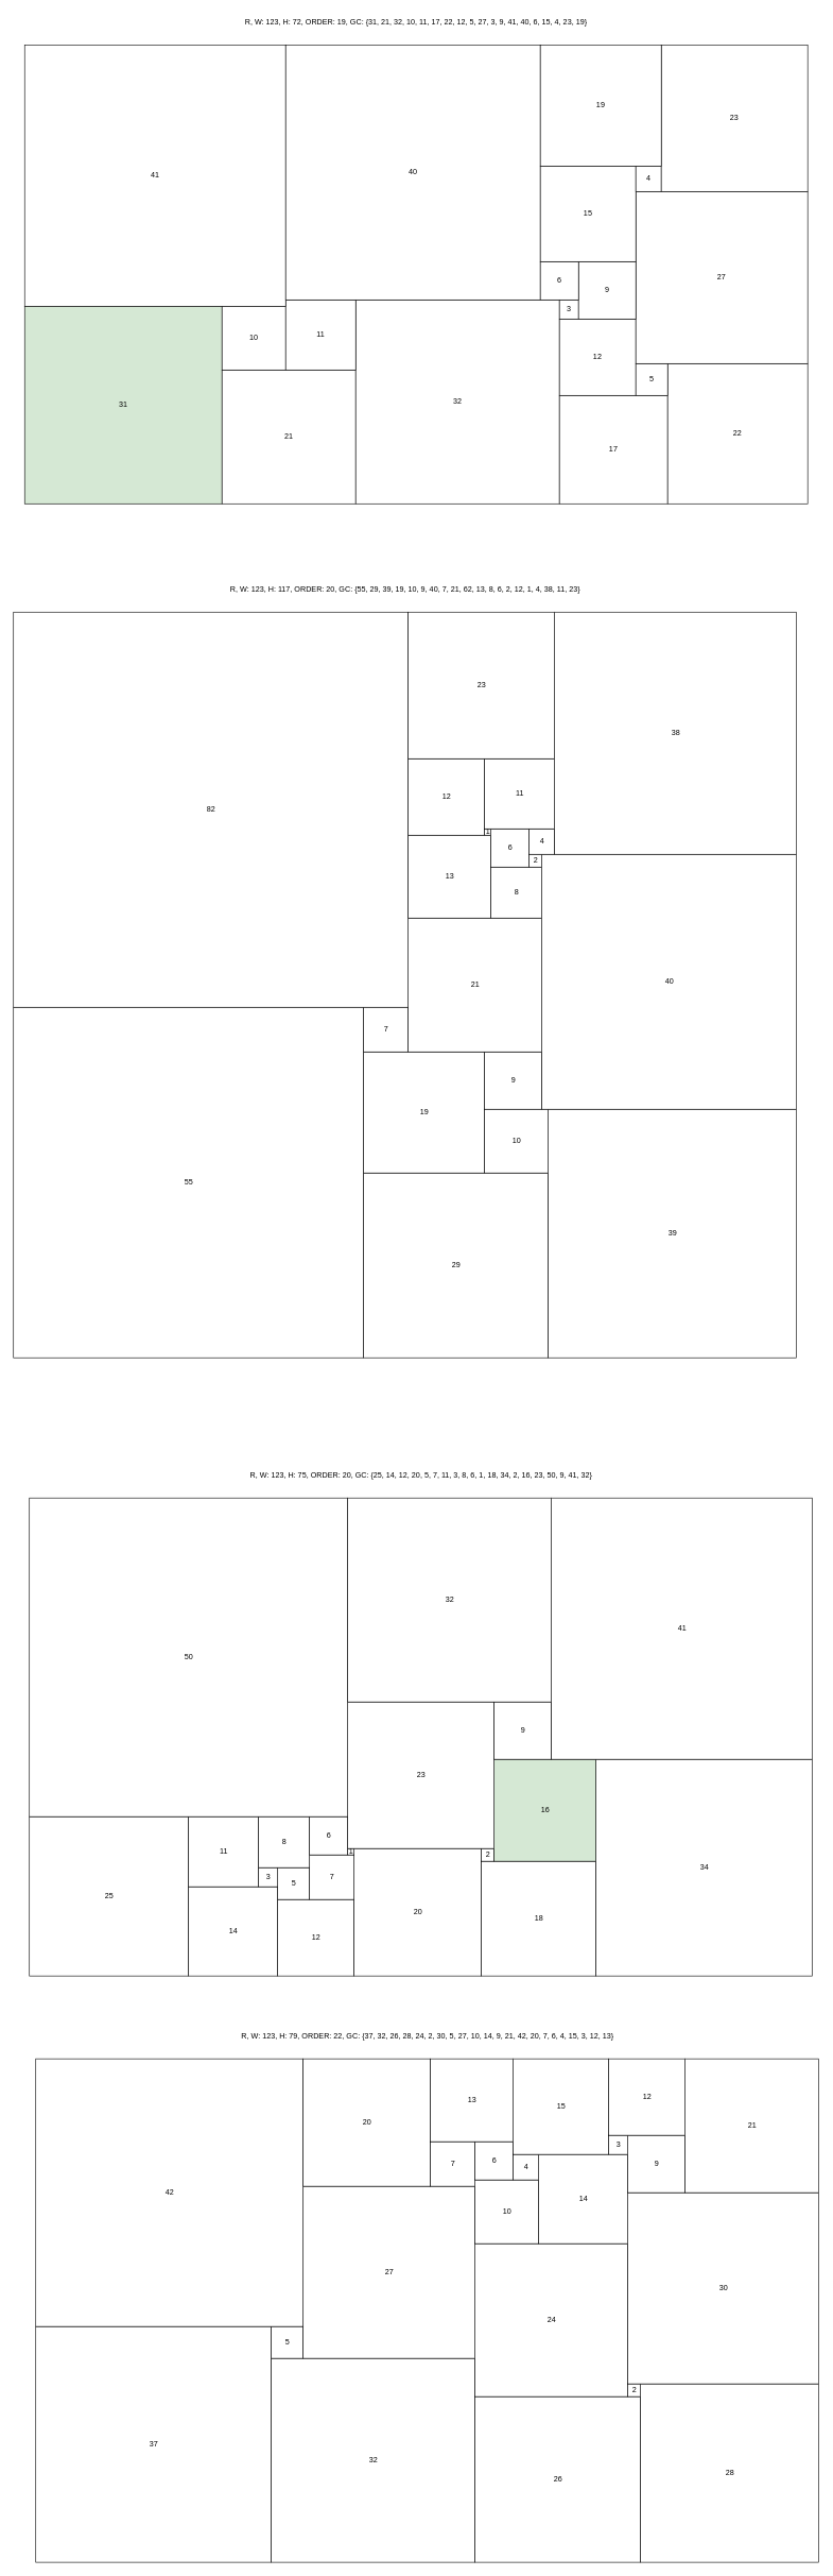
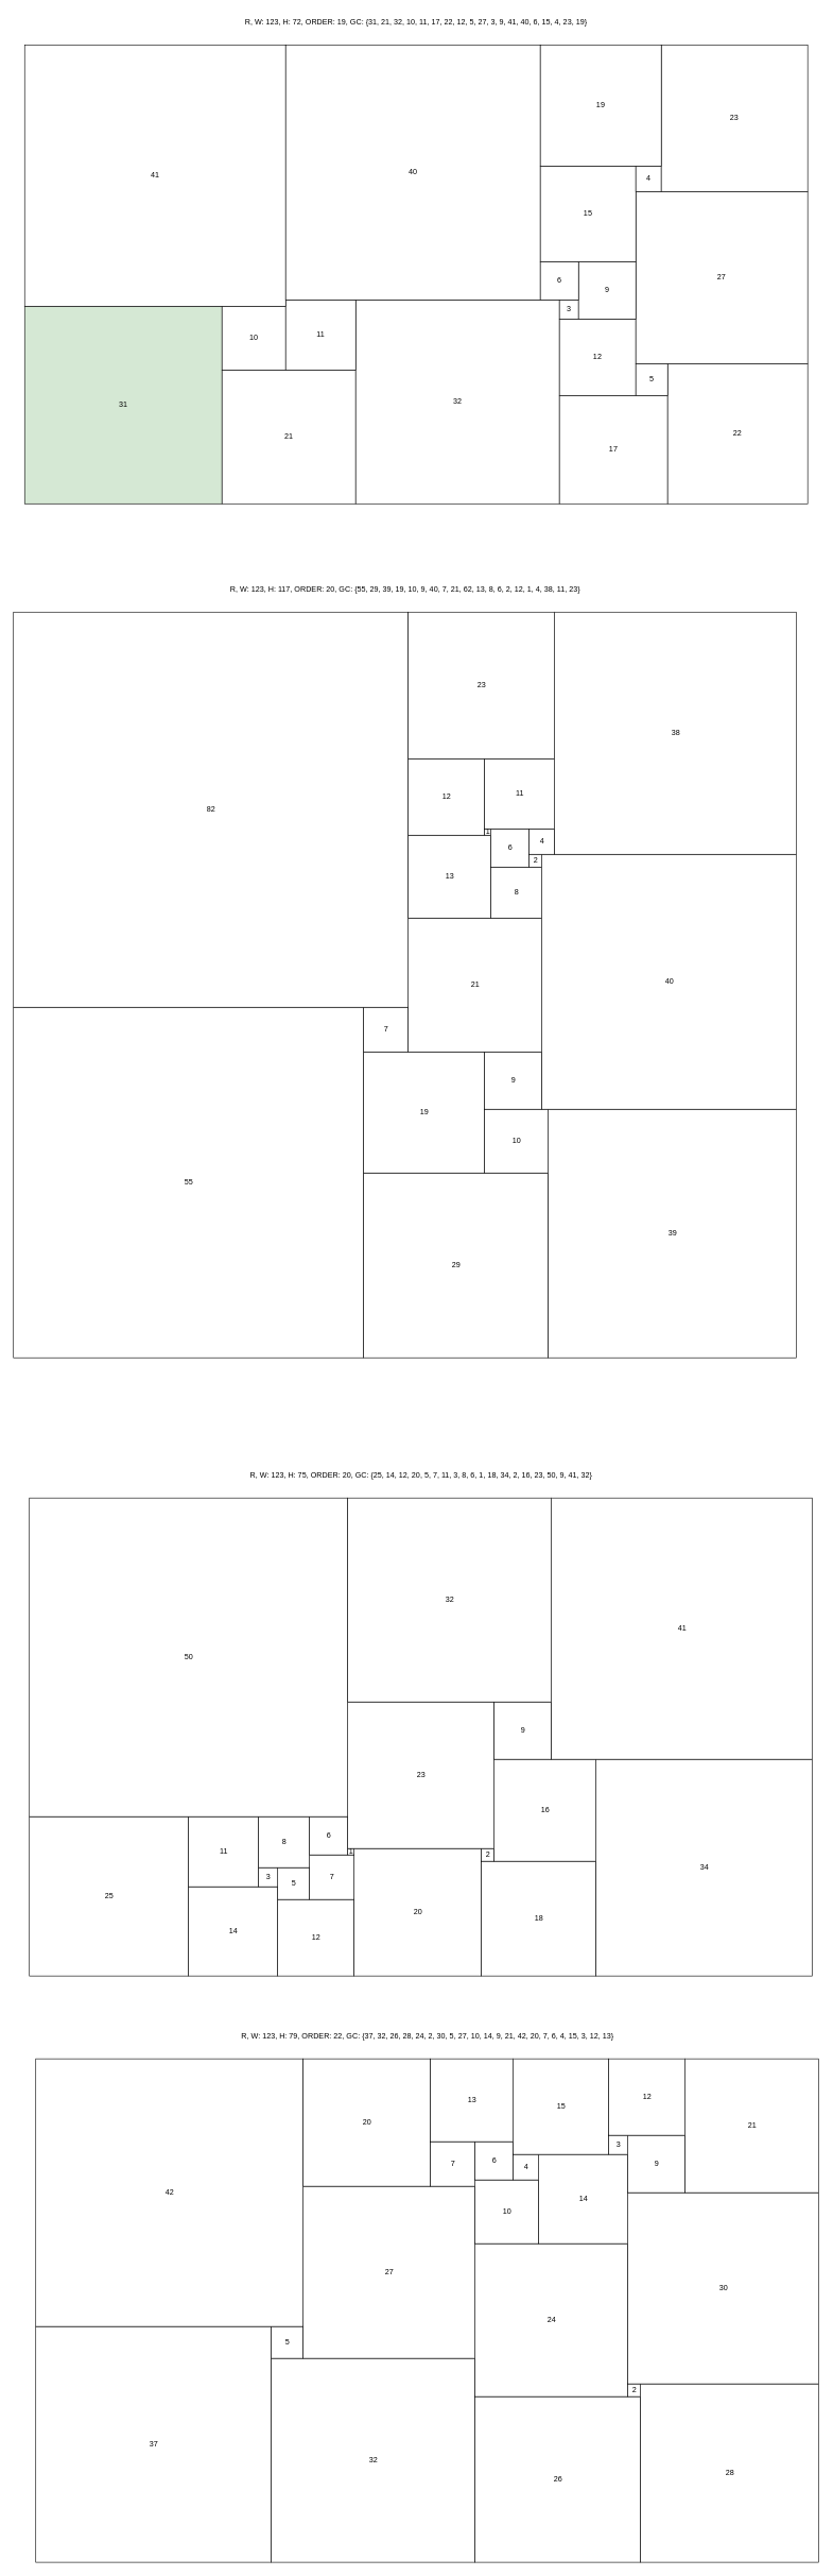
  <mxCell id="0" />
  <mxCell id="1" parent="0" />
  <mxCell id="2" value="R, W: 123, H: 72, ORDER: 19, GC: {31, 21, 32, 10, 11, 17, 22, 12, 5, 27, 3, 9, 41, 40, 6, 15, 4, 23, 19} " style="text;html=1;strokeColor=none;fillColor=none;align=center;verticalAlign=middle;whiteSpace=wrap;rounded=0;flipV=1;" parent="1" vertex="1"><mxGeometry x="38" width="1230" height="30" as="geometry" y="20" /></mxCell>
  <mxCell id="3" value="R, W: 123, H: 117, ORDER: 20, GC: {55, 29, 39, 19, 10, 9, 40, 7, 21, 62, 13, 8, 6, 2, 12, 1, 4, 38, 11, 23} " style="text;html=1;strokeColor=none;fillColor=none;align=center;verticalAlign=middle;whiteSpace=wrap;rounded=0;flipV=1;" parent="1" vertex="1"><mxGeometry x="20.5" y="910" width="1230" height="30" as="geometry" /></mxCell>
  <mxCell id="4" value="R, W: 123, H: 75, ORDER: 20, GC: {25, 14, 12, 20, 5, 7, 11, 3, 8, 6, 1, 18, 34, 2, 16, 23, 50, 9, 41, 32} " style="text;html=1;strokeColor=none;fillColor=none;align=center;verticalAlign=middle;whiteSpace=wrap;rounded=0;flipV=1;" parent="1" vertex="1"><mxGeometry x="45.5" y="2300" width="1230" height="30" as="geometry" /></mxCell>
  <mxCell id="5" value="R, W: 123, H: 79, ORDER: 22, GC: {37, 32, 26, 28, 24, 2, 30, 5, 27, 10, 14, 9, 21, 42, 20, 7, 6, 4, 15, 3, 12, 13} " style="text;html=1;strokeColor=none;fillColor=none;align=center;verticalAlign=middle;whiteSpace=wrap;rounded=0;flipV=1;" parent="1" vertex="1"><mxGeometry x="55.5" y="3180" width="1230" height="30" as="geometry" /></mxCell>
  <mxCell id="6" value="" style="group;flipV=1;" vertex="1" connectable="0" parent="1"><mxGeometry x="38" y="70" width="1230" height="720" as="geometry" /></mxCell>
  <mxCell id="7" value="31" style="rounded=0;whiteSpace=wrap;html=1;fillColor=#d5e8d4;" parent="6" vertex="1"><mxGeometry y="410" width="310" height="310" as="geometry" /></mxCell>
  <mxCell id="8" value="21" style="rounded=0;whiteSpace=wrap;html=1;" parent="6" vertex="1"><mxGeometry x="310" y="510" width="210" height="210" as="geometry" /></mxCell>
  <mxCell id="9" value="32" style="rounded=0;whiteSpace=wrap;html=1;" parent="6" vertex="1"><mxGeometry x="520" y="400" width="320" height="320" as="geometry" /></mxCell>
  <mxCell id="10" value="10" style="rounded=0;whiteSpace=wrap;html=1;" parent="6" vertex="1"><mxGeometry x="310" y="410" width="100" height="100" as="geometry" /></mxCell>
  <mxCell id="11" value="11" style="rounded=0;whiteSpace=wrap;html=1;" parent="6" vertex="1"><mxGeometry x="410" y="400" width="110" height="110" as="geometry" /></mxCell>
  <mxCell id="12" value="17" style="rounded=0;whiteSpace=wrap;html=1;" parent="6" vertex="1"><mxGeometry x="840" y="550" width="170" height="170" as="geometry" /></mxCell>
  <mxCell id="13" value="22" style="rounded=0;whiteSpace=wrap;html=1;" parent="6" vertex="1"><mxGeometry x="1010" y="500" width="220" height="220" as="geometry" /></mxCell>
  <mxCell id="14" value="12" style="rounded=0;whiteSpace=wrap;html=1;" parent="6" vertex="1"><mxGeometry x="840" y="430" width="120" height="120" as="geometry" /></mxCell>
  <mxCell id="15" value="5" style="rounded=0;whiteSpace=wrap;html=1;" parent="6" vertex="1"><mxGeometry x="960" y="500" width="50" height="50" as="geometry" /></mxCell>
  <mxCell id="16" value="27" style="rounded=0;whiteSpace=wrap;html=1;" parent="6" vertex="1"><mxGeometry x="960" y="230" width="270" height="270" as="geometry" /></mxCell>
  <mxCell id="17" value="3" style="rounded=0;whiteSpace=wrap;html=1;" parent="6" vertex="1"><mxGeometry x="840" y="400" width="30" height="30" as="geometry" /></mxCell>
  <mxCell id="18" value="9" style="rounded=0;whiteSpace=wrap;html=1;" parent="6" vertex="1"><mxGeometry x="870" y="340" width="90" height="90" as="geometry" /></mxCell>
  <mxCell id="19" value="41" style="rounded=0;whiteSpace=wrap;html=1;" parent="6" vertex="1"><mxGeometry width="410" height="410" as="geometry" /></mxCell>
  <mxCell id="20" value="40" style="rounded=0;whiteSpace=wrap;html=1;" parent="6" vertex="1"><mxGeometry x="410" width="400" height="400" as="geometry" /></mxCell>
  <mxCell id="21" value="6" style="rounded=0;whiteSpace=wrap;html=1;" parent="6" vertex="1"><mxGeometry x="810" y="340" width="60" height="60" as="geometry" /></mxCell>
  <mxCell id="22" value="15" style="rounded=0;whiteSpace=wrap;html=1;" parent="6" vertex="1"><mxGeometry x="810" y="190" width="150" height="150" as="geometry" /></mxCell>
  <mxCell id="23" value="4" style="rounded=0;whiteSpace=wrap;html=1;" parent="6" vertex="1"><mxGeometry x="960" y="190" width="40" height="40" as="geometry" /></mxCell>
  <mxCell id="24" value="23" style="rounded=0;whiteSpace=wrap;html=1;" parent="6" vertex="1"><mxGeometry x="1000" width="230" height="230" as="geometry" /></mxCell>
  <mxCell id="25" value="19" style="rounded=0;whiteSpace=wrap;html=1;" parent="6" vertex="1"><mxGeometry x="810" width="190" height="190" as="geometry" /></mxCell>
  <mxCell id="26" value="" style="group;flipV=1;" vertex="1" connectable="0" parent="1"><mxGeometry x="20.5" y="960" width="1230" height="1170" as="geometry" /></mxCell>
  <mxCell id="27" value="55" style="rounded=0;whiteSpace=wrap;html=1;" parent="26" vertex="1"><mxGeometry y="620" width="550" height="550" as="geometry" /></mxCell>
  <mxCell id="28" value="29" style="rounded=0;whiteSpace=wrap;html=1;" parent="26" vertex="1"><mxGeometry x="550" y="880" width="290" height="290" as="geometry" /></mxCell>
  <mxCell id="29" value="39" style="rounded=0;whiteSpace=wrap;html=1;" parent="26" vertex="1"><mxGeometry x="840" y="780" width="390" height="390" as="geometry" /></mxCell>
  <mxCell id="30" value="19" style="rounded=0;whiteSpace=wrap;html=1;" parent="26" vertex="1"><mxGeometry x="550" y="690" width="190" height="190" as="geometry" /></mxCell>
  <mxCell id="31" value="10" style="rounded=0;whiteSpace=wrap;html=1;" parent="26" vertex="1"><mxGeometry x="740" y="780" width="100" height="100" as="geometry" /></mxCell>
  <mxCell id="32" value="9" style="rounded=0;whiteSpace=wrap;html=1;" parent="26" vertex="1"><mxGeometry x="740" y="690" width="90" height="90" as="geometry" /></mxCell>
  <mxCell id="33" value="40" style="rounded=0;whiteSpace=wrap;html=1;" parent="26" vertex="1"><mxGeometry x="830" y="380" width="400" height="400" as="geometry" /></mxCell>
  <mxCell id="34" value="7" style="rounded=0;whiteSpace=wrap;html=1;" parent="26" vertex="1"><mxGeometry x="550" y="620" width="70" height="70" as="geometry" /></mxCell>
  <mxCell id="35" value="21" style="rounded=0;whiteSpace=wrap;html=1;" parent="26" vertex="1"><mxGeometry x="620" y="480" width="210" height="210" as="geometry" /></mxCell>
  <mxCell id="36" value="82" style="rounded=0;whiteSpace=wrap;html=1;" parent="26" vertex="1"><mxGeometry width="620" height="620" as="geometry" /></mxCell>
  <mxCell id="37" value="13" style="rounded=0;whiteSpace=wrap;html=1;" parent="26" vertex="1"><mxGeometry x="620" y="350" width="130" height="130" as="geometry" /></mxCell>
  <mxCell id="38" value="8" style="rounded=0;whiteSpace=wrap;html=1;" parent="26" vertex="1"><mxGeometry x="750" y="400" width="80" height="80" as="geometry" /></mxCell>
  <mxCell id="39" value="6" style="rounded=0;whiteSpace=wrap;html=1;" parent="26" vertex="1"><mxGeometry x="750" y="340" width="60" height="60" as="geometry" /></mxCell>
  <mxCell id="40" value="2" style="rounded=0;whiteSpace=wrap;html=1;" parent="26" vertex="1"><mxGeometry x="810" y="380" width="20" height="20" as="geometry" /></mxCell>
  <mxCell id="41" value="12" style="rounded=0;whiteSpace=wrap;html=1;" parent="26" vertex="1"><mxGeometry x="620" y="230" width="120" height="120" as="geometry" /></mxCell>
  <mxCell id="42" value="1" style="rounded=0;whiteSpace=wrap;html=1;" parent="26" vertex="1"><mxGeometry x="740" y="340" width="10" height="10" as="geometry" /></mxCell>
  <mxCell id="43" value="4" style="rounded=0;whiteSpace=wrap;html=1;" parent="26" vertex="1"><mxGeometry x="810" y="340" width="40" height="40" as="geometry" /></mxCell>
  <mxCell id="44" value="38" style="rounded=0;whiteSpace=wrap;html=1;" parent="26" vertex="1"><mxGeometry x="850" width="380" height="380" as="geometry" /></mxCell>
  <mxCell id="45" value="11" style="rounded=0;whiteSpace=wrap;html=1;" parent="26" vertex="1"><mxGeometry x="740" y="230" width="110" height="110" as="geometry" /></mxCell>
  <mxCell id="46" value="23" style="rounded=0;whiteSpace=wrap;html=1;" parent="26" vertex="1"><mxGeometry x="620" width="230" height="230" as="geometry" /></mxCell>
  <mxCell id="47" value="" style="group;flipV=1;" vertex="1" connectable="0" parent="1"><mxGeometry x="45.5" y="2350" width="1230" height="750" as="geometry" /></mxCell>
  <mxCell id="48" value="25" style="rounded=0;whiteSpace=wrap;html=1;" parent="47" vertex="1"><mxGeometry y="500" width="250" height="250" as="geometry" /></mxCell>
  <mxCell id="49" value="14" style="rounded=0;whiteSpace=wrap;html=1;" parent="47" vertex="1"><mxGeometry x="250" y="610" width="140" height="140" as="geometry" /></mxCell>
  <mxCell id="50" value="12" style="rounded=0;whiteSpace=wrap;html=1;" parent="47" vertex="1"><mxGeometry x="390" y="630" width="120" height="120" as="geometry" /></mxCell>
  <mxCell id="51" value="20" style="rounded=0;whiteSpace=wrap;html=1;" parent="47" vertex="1"><mxGeometry x="510" y="550" width="200" height="200" as="geometry" /></mxCell>
  <mxCell id="52" value="5" style="rounded=0;whiteSpace=wrap;html=1;" parent="47" vertex="1"><mxGeometry x="390" y="580" width="50" height="50" as="geometry" /></mxCell>
  <mxCell id="53" value="7" style="rounded=0;whiteSpace=wrap;html=1;" parent="47" vertex="1"><mxGeometry x="440" y="560" width="70" height="70" as="geometry" /></mxCell>
  <mxCell id="54" value="11" style="rounded=0;whiteSpace=wrap;html=1;" parent="47" vertex="1"><mxGeometry x="250" y="500" width="110" height="110" as="geometry" /></mxCell>
  <mxCell id="55" value="3" style="rounded=0;whiteSpace=wrap;html=1;" parent="47" vertex="1"><mxGeometry x="360" y="580" width="30" height="30" as="geometry" /></mxCell>
  <mxCell id="56" value="8" style="rounded=0;whiteSpace=wrap;html=1;" parent="47" vertex="1"><mxGeometry x="360" y="500" width="80" height="80" as="geometry" /></mxCell>
  <mxCell id="57" value="6" style="rounded=0;whiteSpace=wrap;html=1;" parent="47" vertex="1"><mxGeometry x="440" y="500" width="60" height="60" as="geometry" /></mxCell>
  <mxCell id="58" value="1" style="rounded=0;whiteSpace=wrap;html=1;" parent="47" vertex="1"><mxGeometry x="500" y="550" width="10" height="10" as="geometry" /></mxCell>
  <mxCell id="59" value="18" style="rounded=0;whiteSpace=wrap;html=1;" parent="47" vertex="1"><mxGeometry x="710" y="570" width="180" height="180" as="geometry" /></mxCell>
  <mxCell id="60" value="34" style="rounded=0;whiteSpace=wrap;html=1;" parent="47" vertex="1"><mxGeometry x="890" y="410" width="340" height="340" as="geometry" /></mxCell>
  <mxCell id="61" value="2" style="rounded=0;whiteSpace=wrap;html=1;" parent="47" vertex="1"><mxGeometry x="710" y="550" width="20" height="20" as="geometry" /></mxCell>
- <mxCell id="62" value="16" style="rounded=0;whiteSpace=wrap;html=1;fillColor=#d5e8d4;" parent="47" vertex="1"><mxGeometry x="730" y="410" width="160" height="160" as="geometry" /></mxCell>
+ <mxCell id="62" value="16" style="rounded=0;whiteSpace=wrap;html=1;" parent="47" vertex="1"><mxGeometry x="730" y="410" width="160" height="160" as="geometry" /></mxCell>
  <mxCell id="63" value="23" style="rounded=0;whiteSpace=wrap;html=1;" parent="47" vertex="1"><mxGeometry x="500" y="320" width="230" height="230" as="geometry" /></mxCell>
  <mxCell id="64" value="50" style="rounded=0;whiteSpace=wrap;html=1;" parent="47" vertex="1"><mxGeometry width="500" height="500" as="geometry" /></mxCell>
  <mxCell id="65" value="9" style="rounded=0;whiteSpace=wrap;html=1;" parent="47" vertex="1"><mxGeometry x="730" y="320" width="90" height="90" as="geometry" /></mxCell>
  <mxCell id="66" value="41" style="rounded=0;whiteSpace=wrap;html=1;" parent="47" vertex="1"><mxGeometry x="820" width="410" height="410" as="geometry" /></mxCell>
  <mxCell id="67" value="32" style="rounded=0;whiteSpace=wrap;html=1;" parent="47" vertex="1"><mxGeometry x="500" width="320" height="320" as="geometry" /></mxCell>
  <mxCell id="68" value="" style="group;flipV=1;" vertex="1" connectable="0" parent="1"><mxGeometry x="55.5" y="3230" width="1230" height="790" as="geometry" /></mxCell>
  <mxCell id="69" value="37" style="rounded=0;whiteSpace=wrap;html=1;" parent="68" vertex="1"><mxGeometry y="420" width="370" height="370" as="geometry" /></mxCell>
  <mxCell id="70" value="32" style="rounded=0;whiteSpace=wrap;html=1;" parent="68" vertex="1"><mxGeometry x="370" y="470" width="320" height="320" as="geometry" /></mxCell>
  <mxCell id="71" value="26" style="rounded=0;whiteSpace=wrap;html=1;" parent="68" vertex="1"><mxGeometry x="690" y="530" width="260" height="260" as="geometry" /></mxCell>
  <mxCell id="72" value="28" style="rounded=0;whiteSpace=wrap;html=1;" parent="68" vertex="1"><mxGeometry x="950" y="510" width="280" height="280" as="geometry" /></mxCell>
  <mxCell id="73" value="24" style="rounded=0;whiteSpace=wrap;html=1;" parent="68" vertex="1"><mxGeometry x="690" y="290" width="240" height="240" as="geometry" /></mxCell>
  <mxCell id="74" value="2" style="rounded=0;whiteSpace=wrap;html=1;" parent="68" vertex="1"><mxGeometry x="930" y="510" width="20" height="20" as="geometry" /></mxCell>
  <mxCell id="75" value="30" style="rounded=0;whiteSpace=wrap;html=1;" parent="68" vertex="1"><mxGeometry x="930" y="210" width="300" height="300" as="geometry" /></mxCell>
  <mxCell id="76" value="5" style="rounded=0;whiteSpace=wrap;html=1;" parent="68" vertex="1"><mxGeometry x="370" y="420" width="50" height="50" as="geometry" /></mxCell>
  <mxCell id="77" value="27" style="rounded=0;whiteSpace=wrap;html=1;" parent="68" vertex="1"><mxGeometry x="420" y="200" width="270" height="270" as="geometry" /></mxCell>
  <mxCell id="78" value="10" style="rounded=0;whiteSpace=wrap;html=1;" parent="68" vertex="1"><mxGeometry x="690" y="190" width="100" height="100" as="geometry" /></mxCell>
  <mxCell id="79" value="14" style="rounded=0;whiteSpace=wrap;html=1;" parent="68" vertex="1"><mxGeometry x="790" y="150" width="140" height="140" as="geometry" /></mxCell>
  <mxCell id="80" value="9" style="rounded=0;whiteSpace=wrap;html=1;" parent="68" vertex="1"><mxGeometry x="930" y="120" width="90" height="90" as="geometry" /></mxCell>
  <mxCell id="81" value="21" style="rounded=0;whiteSpace=wrap;html=1;" parent="68" vertex="1"><mxGeometry x="1020" width="210" height="210" as="geometry" /></mxCell>
  <mxCell id="82" value="42" style="rounded=0;whiteSpace=wrap;html=1;" parent="68" vertex="1"><mxGeometry width="420" height="420" as="geometry" /></mxCell>
  <mxCell id="83" value="20" style="rounded=0;whiteSpace=wrap;html=1;" parent="68" vertex="1"><mxGeometry x="420" width="200" height="200" as="geometry" /></mxCell>
  <mxCell id="84" value="7" style="rounded=0;whiteSpace=wrap;html=1;" parent="68" vertex="1"><mxGeometry x="620" y="130" width="70" height="70" as="geometry" /></mxCell>
  <mxCell id="85" value="6" style="rounded=0;whiteSpace=wrap;html=1;" parent="68" vertex="1"><mxGeometry x="690" y="130" width="60" height="60" as="geometry" /></mxCell>
  <mxCell id="86" value="4" style="rounded=0;whiteSpace=wrap;html=1;" parent="68" vertex="1"><mxGeometry x="750" y="150" width="40" height="40" as="geometry" /></mxCell>
  <mxCell id="87" value="15" style="rounded=0;whiteSpace=wrap;html=1;" parent="68" vertex="1"><mxGeometry x="750" width="150" height="150" as="geometry" /></mxCell>
  <mxCell id="88" value="3" style="rounded=0;whiteSpace=wrap;html=1;" parent="68" vertex="1"><mxGeometry x="900" y="120" width="30" height="30" as="geometry" /></mxCell>
  <mxCell id="89" value="12" style="rounded=0;whiteSpace=wrap;html=1;" parent="68" vertex="1"><mxGeometry x="900" width="120" height="120" as="geometry" /></mxCell>
  <mxCell id="90" value="13" style="rounded=0;whiteSpace=wrap;html=1;" parent="68" vertex="1"><mxGeometry x="620" width="130" height="130" as="geometry" /></mxCell>
